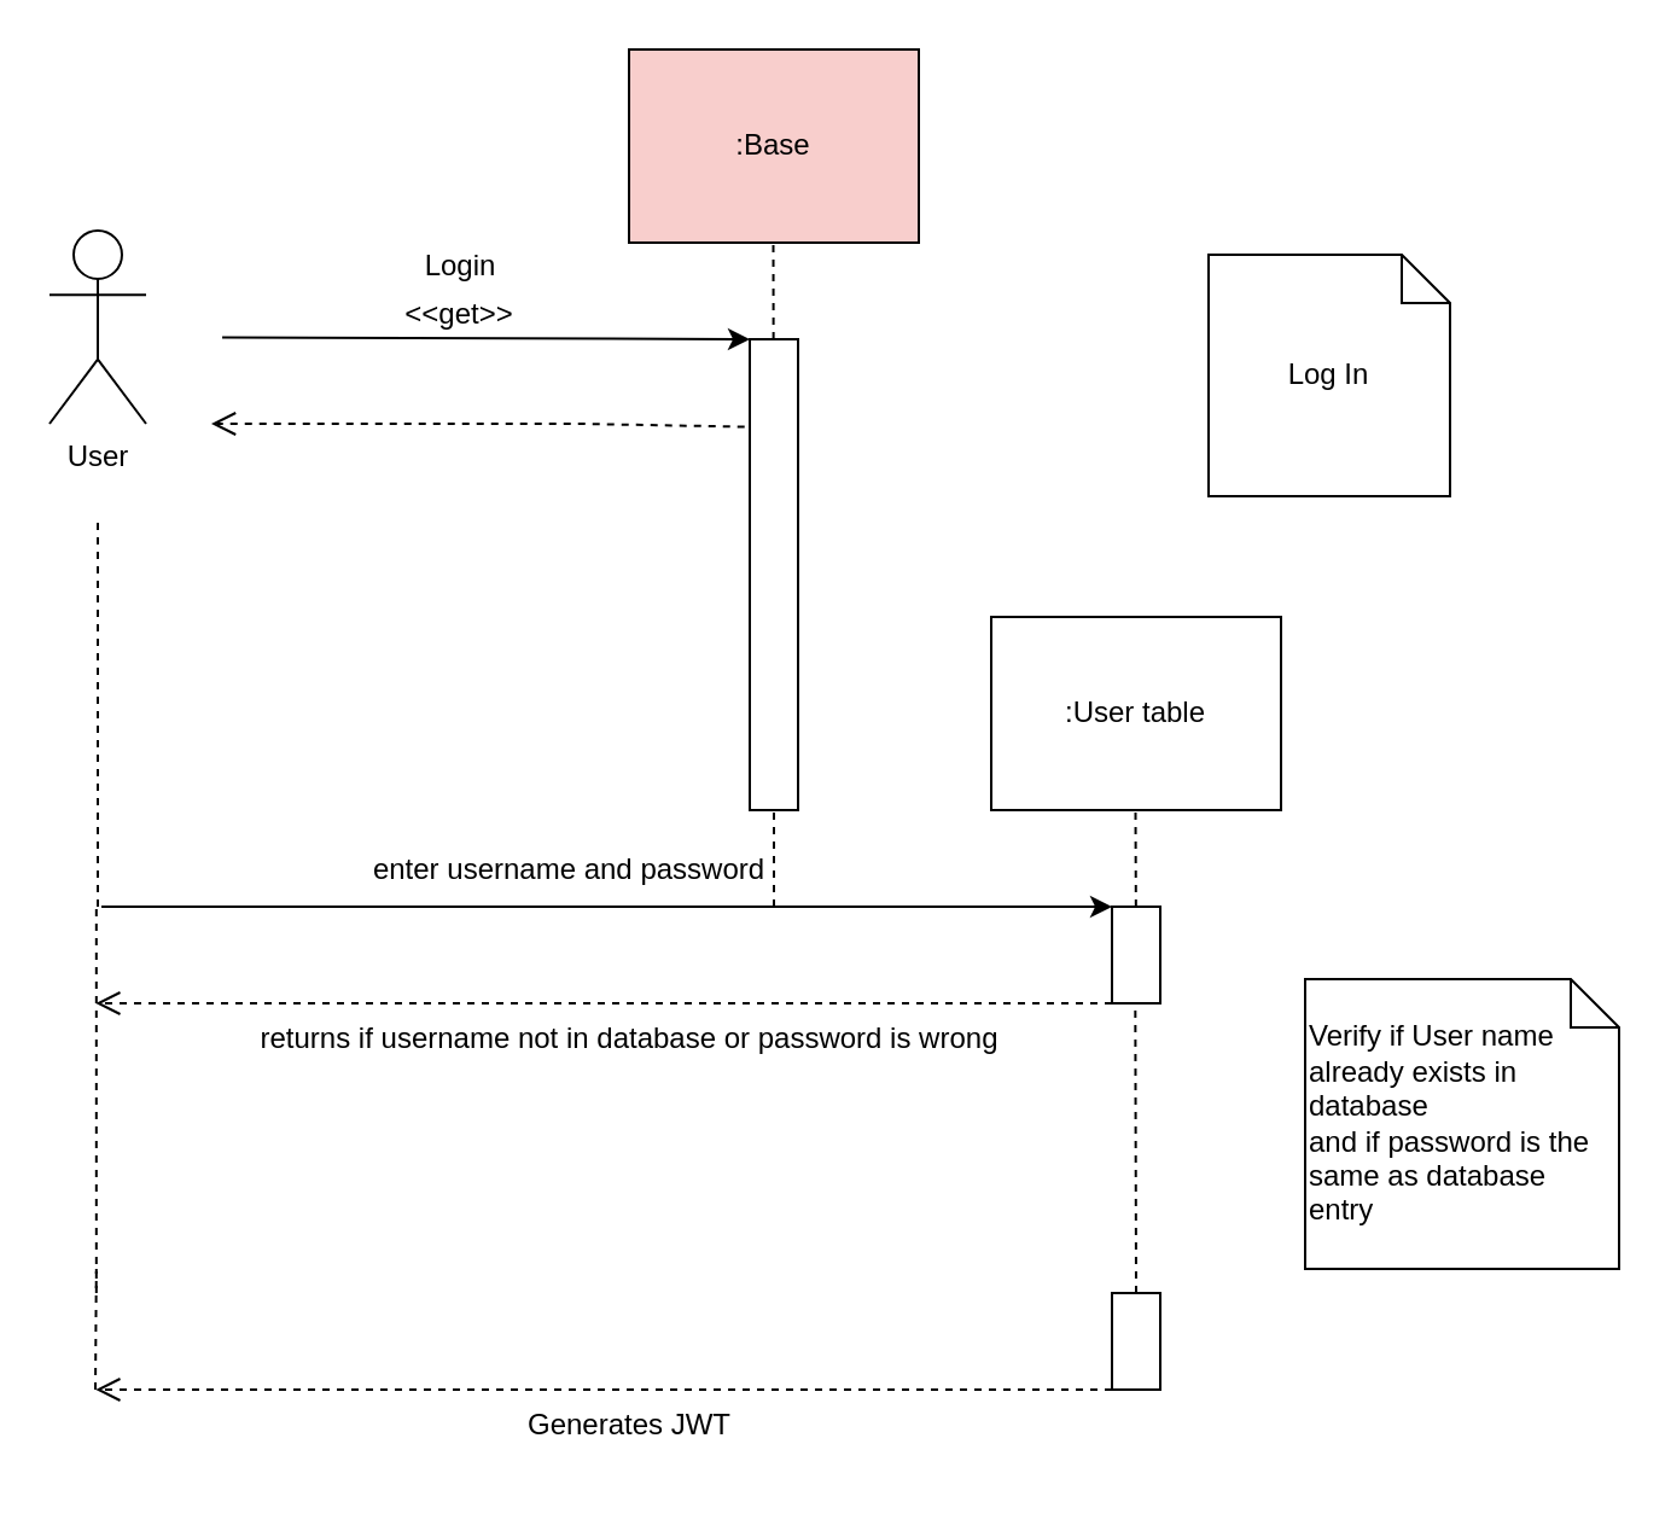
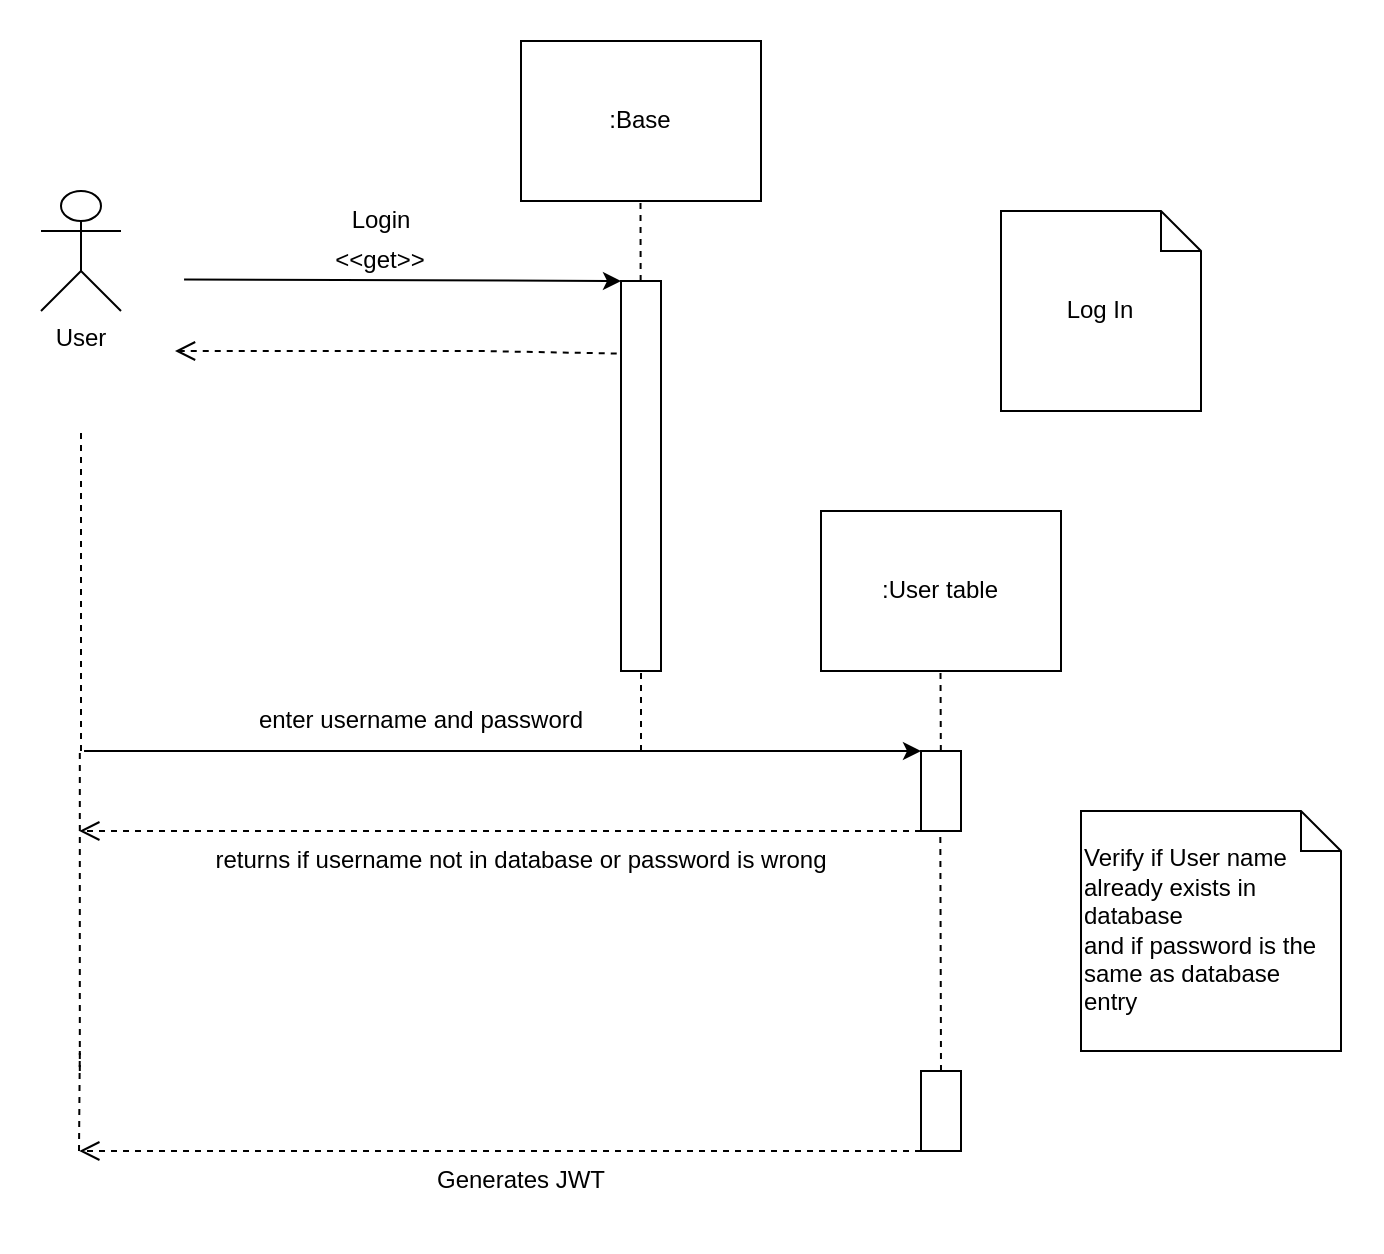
  <mxCell id="0" />
  <mxCell id="1" parent="0" />
- <mxCell id="2" value="User" style="shape=umlActor;verticalLabelPosition=bottom;verticalAlign=top;html=1;" parent="1" vertex="1"><mxGeometry x="20" y="95" width="40" height="80" as="geometry" /></mxCell>
- <mxCell id="3" value=":Base" style="rounded=0;whiteSpace=wrap;html=1;fillColor=#f8cecc;" parent="1" vertex="1"><mxGeometry x="260" y="20" width="120" height="80" as="geometry" /></mxCell>
+ <mxCell id="2" value="User" style="shape=umlActor;verticalLabelPosition=bottom;verticalAlign=top;html=1;" parent="1" vertex="1"><mxGeometry x="20" y="95" width="40" height="60" as="geometry" /></mxCell>
+ <mxCell id="3" value=":Base" style="rounded=0;whiteSpace=wrap;html=1;" parent="1" vertex="1"><mxGeometry x="260" y="20" width="120" height="80" as="geometry" /></mxCell>
  <mxCell id="4" value="" style="endArrow=none;dashed=1;html=1;entryX=0.5;entryY=1;entryDx=0;entryDy=0;startArrow=none;" parent="1" source="6" edge="1"><mxGeometry width="50" height="50" relative="1" as="geometry"><mxPoint x="320.25" y="180" as="sourcePoint" /><mxPoint x="319.75" y="100" as="targetPoint" /></mxGeometry></mxCell>
  <mxCell id="5" value="" style="endArrow=classic;html=1;entryX=0;entryY=0;entryDx=0;entryDy=0;exitX=1.076;exitY=0.115;exitDx=0;exitDy=0;exitPerimeter=0;" parent="1" target="6" edge="1"><mxGeometry width="50" height="50" relative="1" as="geometry"><mxPoint x="91.52" y="139.2" as="sourcePoint" /><mxPoint x="300" y="140" as="targetPoint" /></mxGeometry></mxCell>
  <mxCell id="6" value="" style="rounded=0;whiteSpace=wrap;html=1;" parent="1" vertex="1"><mxGeometry x="310" y="140" width="20" height="195" as="geometry" /></mxCell>
  <mxCell id="7" value="&amp;lt;&amp;lt;get&amp;gt;&amp;gt;" style="text;html=1;strokeColor=none;fillColor=none;align=center;verticalAlign=middle;whiteSpace=wrap;rounded=0;" parent="1" vertex="1"><mxGeometry x="170" y="120" width="40" height="20" as="geometry" /></mxCell>
  <mxCell id="8" value="Login" style="text;html=1;align=center;verticalAlign=middle;resizable=0;points=[];autosize=1;strokeColor=none;fillColor=none;" parent="1" vertex="1"><mxGeometry x="165" y="95" width="50" height="30" as="geometry" /></mxCell>
  <mxCell id="9" value="" style="endArrow=none;dashed=1;html=1;entryX=0.5;entryY=1;entryDx=0;entryDy=0;exitX=0.5;exitY=0;exitDx=0;exitDy=0;" parent="1" edge="1"><mxGeometry width="50" height="50" relative="1" as="geometry"><mxPoint x="320" y="375" as="sourcePoint" /><mxPoint x="320" y="335" as="targetPoint" /></mxGeometry></mxCell>
  <mxCell id="10" value="Log In" style="shape=note;size=20;whiteSpace=wrap;html=1;" parent="1" vertex="1"><mxGeometry x="500" y="105" width="100" height="100" as="geometry" /></mxCell>
  <mxCell id="11" value="Verify if User name already exists in database &lt;br&gt;&lt;div&gt;and if password is the same as database entry&lt;br&gt;&lt;/div&gt;" style="shape=note;size=20;whiteSpace=wrap;html=1;align=left;" parent="1" vertex="1"><mxGeometry x="540" y="405" width="130" height="120" as="geometry" /></mxCell>
  <mxCell id="12" value="" style="endArrow=none;dashed=1;html=1;" parent="1" edge="1"><mxGeometry width="50" height="50" relative="1" as="geometry"><mxPoint x="40" y="375" as="sourcePoint" /><mxPoint x="40" y="215" as="targetPoint" /></mxGeometry></mxCell>
  <mxCell id="13" value="" style="html=1;verticalAlign=bottom;endArrow=open;dashed=1;endSize=8;rounded=0;entryX=1;entryY=1;entryDx=0;entryDy=0;exitX=-0.107;exitY=0.186;exitDx=0;exitDy=0;exitPerimeter=0;" parent="1" source="6" edge="1"><mxGeometry relative="1" as="geometry"><mxPoint x="235" y="175.4" as="sourcePoint" /><mxPoint x="87" y="175" as="targetPoint" /><Array as="points"><mxPoint x="240" y="175" /></Array></mxGeometry></mxCell>
  <mxCell id="14" value="" style="endArrow=classic;html=1;exitX=1.076;exitY=0.115;exitDx=0;exitDy=0;exitPerimeter=0;" parent="1" edge="1"><mxGeometry width="50" height="50" relative="1" as="geometry"><mxPoint x="41.52" y="375" as="sourcePoint" /><mxPoint x="460" y="375" as="targetPoint" /></mxGeometry></mxCell>
- <mxCell id="15" value="enter username and password" style="text;html=1;align=center;verticalAlign=middle;resizable=0;points=[];autosize=1;strokeColor=none;fillColor=none;fontColor=#000000;" parent="1" vertex="1"><mxGeometry x="140" y="345" width="190" height="30" as="geometry" /></mxCell>
+ <mxCell id="15" value="enter username and password" style="text;html=1;align=center;verticalAlign=middle;resizable=0;points=[];autosize=1;strokeColor=none;fillColor=none;fontColor=#000000;" parent="1" vertex="1"><mxGeometry x="115" y="345" width="190" height="30" as="geometry" /></mxCell>
  <mxCell id="16" value=":User table" style="rounded=0;whiteSpace=wrap;html=1;" parent="1" vertex="1"><mxGeometry x="410" y="255" width="120" height="80" as="geometry" /></mxCell>
  <mxCell id="17" value="" style="endArrow=none;dashed=1;html=1;entryX=0.5;entryY=1;entryDx=0;entryDy=0;startArrow=none;" parent="1" source="18" edge="1"><mxGeometry width="50" height="50" relative="1" as="geometry"><mxPoint x="470.25" y="415" as="sourcePoint" /><mxPoint x="469.75" y="335" as="targetPoint" /></mxGeometry></mxCell>
  <mxCell id="18" value="" style="rounded=0;whiteSpace=wrap;html=1;" parent="1" vertex="1"><mxGeometry x="460" y="375" width="20" height="40" as="geometry" /></mxCell>
  <mxCell id="19" value="" style="endArrow=none;dashed=1;html=1;entryX=0.5;entryY=1;entryDx=0;entryDy=0;" parent="1" edge="1"><mxGeometry width="50" height="50" relative="1" as="geometry"><mxPoint x="470" y="535" as="sourcePoint" /><mxPoint x="469.66" y="415" as="targetPoint" /></mxGeometry></mxCell>
  <mxCell id="20" value="" style="html=1;verticalAlign=bottom;endArrow=open;dashed=1;endSize=8;rounded=0;entryX=1;entryY=1;entryDx=0;entryDy=0;exitX=0;exitY=1;exitDx=0;exitDy=0;" parent="1" source="18" edge="1"><mxGeometry relative="1" as="geometry"><mxPoint x="260" y="416.27" as="sourcePoint" /><mxPoint x="39.14" y="415" as="targetPoint" /><Array as="points"><mxPoint x="192.14" y="415" /></Array></mxGeometry></mxCell>
  <mxCell id="21" value="returns if username not in database or password is wrong" style="text;html=1;align=center;verticalAlign=middle;resizable=0;points=[];autosize=1;strokeColor=none;fillColor=none;fontColor=#000000;" parent="1" vertex="1"><mxGeometry x="90" y="415" width="340" height="30" as="geometry" /></mxCell>
  <mxCell id="22" value="" style="endArrow=none;dashed=1;html=1;" parent="1" edge="1"><mxGeometry width="50" height="50" relative="1" as="geometry"><mxPoint x="39.41" y="535" as="sourcePoint" /><mxPoint x="39.41" y="375" as="targetPoint" /></mxGeometry></mxCell>
  <mxCell id="23" value="" style="rounded=0;whiteSpace=wrap;html=1;" parent="1" vertex="1"><mxGeometry x="460" y="535" width="20" height="40" as="geometry" /></mxCell>
  <mxCell id="24" value="" style="html=1;verticalAlign=bottom;endArrow=open;dashed=1;endSize=8;rounded=0;entryX=1;entryY=1;entryDx=0;entryDy=0;exitX=0;exitY=1;exitDx=0;exitDy=0;" parent="1" edge="1"><mxGeometry relative="1" as="geometry"><mxPoint x="460" y="575" as="sourcePoint" /><mxPoint x="39.14" y="575" as="targetPoint" /><Array as="points"><mxPoint x="192.14" y="575" /></Array></mxGeometry></mxCell>
  <mxCell id="25" value="Generates JWT" style="text;html=1;align=center;verticalAlign=middle;resizable=0;points=[];autosize=1;strokeColor=none;fillColor=none;fontColor=#000000;" parent="1" vertex="1"><mxGeometry x="205" y="575" width="110" height="30" as="geometry" /></mxCell>
  <mxCell id="26" value="" style="endArrow=none;dashed=1;html=1;" parent="1" edge="1"><mxGeometry width="50" height="50" relative="1" as="geometry"><mxPoint x="39" y="575" as="sourcePoint" /><mxPoint x="39.41" y="525" as="targetPoint" /></mxGeometry></mxCell>
